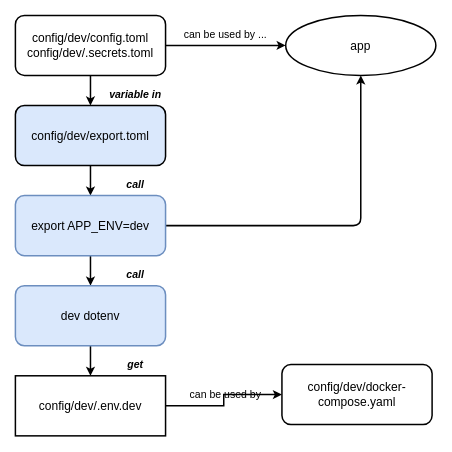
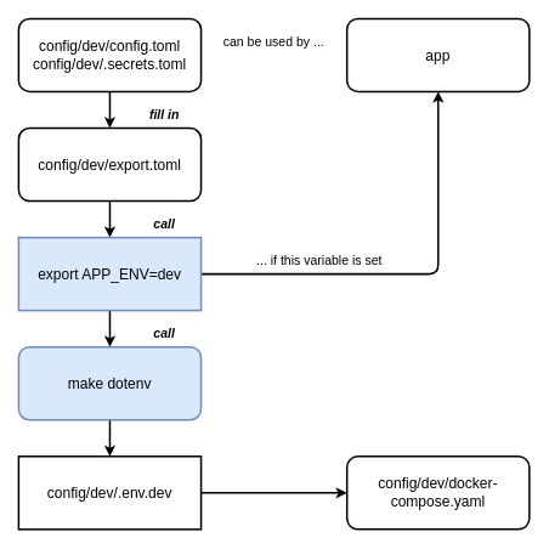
  <mxCell id="0" />
  <mxCell id="1" parent="0" />
  <mxCell id="2" style="edgeStyle=orthogonalEdgeStyle;rounded=0;orthogonalLoop=1;jettySize=auto;html=1;exitX=0.5;exitY=1;exitDx=0;exitDy=0;entryX=0.5;entryY=0;entryDx=0;entryDy=0;strokeWidth=2;" edge="1" parent="1" source="3" target="6"><mxGeometry relative="1" as="geometry" /></mxCell>
- <mxCell id="3" value="&lt;div style=&quot;&quot;&gt;config/dev/export.toml&lt;/div&gt;" style="rounded=1;whiteSpace=wrap;html=1;fontSize=16;strokeWidth=2;fillColor=#dae8fc;" vertex="1" parent="1"><mxGeometry x="20" y="140" width="200" height="80" as="geometry" /></mxCell>
+ <mxCell id="3" value="&lt;div style=&quot;&quot;&gt;config/dev/export.toml&lt;/div&gt;" style="rounded=1;whiteSpace=wrap;html=1;fontSize=16;strokeWidth=2;" vertex="1" parent="1"><mxGeometry x="20" y="140" width="200" height="80" as="geometry" /></mxCell>
  <mxCell id="4" style="edgeStyle=orthogonalEdgeStyle;rounded=0;orthogonalLoop=1;jettySize=auto;html=1;exitX=0.5;exitY=1;exitDx=0;exitDy=0;entryX=0.5;entryY=0;entryDx=0;entryDy=0;strokeWidth=2;" edge="1" parent="1" source="6" target="8"><mxGeometry relative="1" as="geometry" /></mxCell>
  <mxCell id="5" style="edgeStyle=orthogonalEdgeStyle;rounded=1;orthogonalLoop=1;jettySize=auto;html=1;exitX=1;exitY=0.5;exitDx=0;exitDy=0;entryX=0.5;entryY=1;entryDx=0;entryDy=0;curved=0;strokeWidth=2;" edge="1" parent="1" source="6" target="16"><mxGeometry relative="1" as="geometry" /></mxCell>
- <mxCell id="6" value="export APP_ENV=dev" style="rounded=1;whiteSpace=wrap;html=1;fontSize=16;strokeWidth=2;fillColor=#dae8fc;strokeColor=#6c8ebf;" vertex="1" parent="1"><mxGeometry x="20" y="260" width="200" height="80" as="geometry" /></mxCell>
+ <mxCell id="6" value="export APP_ENV=dev" style="whiteSpace=wrap;html=1;fontSize=16;strokeWidth=2;fillColor=#dae8fc;strokeColor=#6c8ebf;rounded=0;" vertex="1" parent="1"><mxGeometry x="20" y="260" width="200" height="80" as="geometry" /></mxCell>
  <mxCell id="7" style="edgeStyle=orthogonalEdgeStyle;rounded=0;orthogonalLoop=1;jettySize=auto;html=1;exitX=0.5;exitY=1;exitDx=0;exitDy=0;entryX=0.5;entryY=0;entryDx=0;entryDy=0;strokeWidth=2;" edge="1" parent="1" source="8" target="10"><mxGeometry relative="1" as="geometry" /></mxCell>
- <mxCell id="8" value="dev dotenv" style="rounded=1;whiteSpace=wrap;html=1;fontSize=16;strokeWidth=2;fillColor=#dae8fc;strokeColor=#6c8ebf;" vertex="1" parent="1"><mxGeometry x="20" y="380" width="200" height="80" as="geometry" /></mxCell>
+ <mxCell id="8" value="make dotenv" style="rounded=1;whiteSpace=wrap;html=1;fontSize=16;strokeWidth=2;fillColor=#dae8fc;strokeColor=#6c8ebf;" vertex="1" parent="1"><mxGeometry x="20" y="380" width="200" height="80" as="geometry" /></mxCell>
  <mxCell id="9" style="edgeStyle=orthogonalEdgeStyle;rounded=0;orthogonalLoop=1;jettySize=auto;html=1;exitX=1;exitY=0.5;exitDx=0;exitDy=0;entryX=0;entryY=0.5;entryDx=0;entryDy=0;strokeWidth=2;" edge="1" parent="1" source="10" target="14"><mxGeometry relative="1" as="geometry" /></mxCell>
  <mxCell id="10" value="config/dev/.env.dev" style="whiteSpace=wrap;html=1;fontSize=16;strokeWidth=2;rounded=0;" vertex="1" parent="1"><mxGeometry x="20" y="500" width="200" height="80" as="geometry" /></mxCell>
  <mxCell id="11" style="edgeStyle=orthogonalEdgeStyle;rounded=0;orthogonalLoop=1;jettySize=auto;html=1;exitX=0.5;exitY=1;exitDx=0;exitDy=0;entryX=0.5;entryY=0;entryDx=0;entryDy=0;strokeWidth=2;" edge="1" parent="1" source="13" target="3"><mxGeometry relative="1" as="geometry" /></mxCell>
- <mxCell id="12" style="edgeStyle=orthogonalEdgeStyle;rounded=0;orthogonalLoop=1;jettySize=auto;html=1;exitX=1;exitY=0.5;exitDx=0;exitDy=0;entryX=0;entryY=0.5;entryDx=0;entryDy=0;strokeWidth=2;" edge="1" parent="1" source="13" target="16"><mxGeometry relative="1" as="geometry" /></mxCell>
  <mxCell id="13" value="config/dev/config.toml&lt;div style=&quot;&quot;&gt;config/dev/.secrets.toml&lt;br&gt;&lt;/div&gt;" style="rounded=1;whiteSpace=wrap;html=1;fontSize=16;strokeWidth=2;" vertex="1" parent="1"><mxGeometry x="20" y="20" width="200" height="80" as="geometry" /></mxCell>
- <mxCell id="14" value="&lt;div&gt;config/dev/docker-compose.yaml&lt;/div&gt;" style="rounded=1;whiteSpace=wrap;html=1;fontSize=16;strokeWidth=2;" vertex="1" parent="1"><mxGeometry x="375" y="485" width="200" height="80" as="geometry" /></mxCell>
- <mxCell id="15" value="can be used by" style="text;html=1;align=center;verticalAlign=middle;whiteSpace=wrap;rounded=0;fontSize=14;" vertex="1" parent="1"><mxGeometry x="240" y="510" width="120" height="30" as="geometry" /></mxCell>
- <mxCell id="16" value="&lt;div&gt;app&lt;/div&gt;" style="ellipse;whiteSpace=wrap;html=1;fontSize=16;strokeWidth=2;" vertex="1" parent="1"><mxGeometry x="380" y="20" width="200" height="80" as="geometry" /></mxCell>
+ <mxCell id="14" value="&lt;div&gt;config/dev/docker-compose.yaml&lt;/div&gt;" style="rounded=1;whiteSpace=wrap;html=1;fontSize=16;strokeWidth=2;" vertex="1" parent="1"><mxGeometry x="380" y="500" width="200" height="80" as="geometry" /></mxCell>
+ <mxCell id="16" value="&lt;div&gt;app&lt;/div&gt;" style="rounded=1;whiteSpace=wrap;html=1;fontSize=16;strokeWidth=2;" vertex="1" parent="1"><mxGeometry x="380" y="20" width="200" height="80" as="geometry" /></mxCell>
  <mxCell id="17" value="can be used by ..." style="text;html=1;align=center;verticalAlign=middle;whiteSpace=wrap;rounded=0;fontSize=14;" vertex="1" parent="1"><mxGeometry x="240" y="30" width="120" height="30" as="geometry" /></mxCell>
- <mxCell id="18" value="&lt;b&gt;&lt;i&gt;variable in&lt;/i&gt;&lt;/b&gt;" style="text;html=1;align=center;verticalAlign=middle;whiteSpace=wrap;rounded=0;fontSize=14;" vertex="1" parent="1"><mxGeometry x="120" y="110" width="120" height="30" as="geometry" /></mxCell>
+ <mxCell id="18" value="&lt;b&gt;&lt;i&gt;fill in&lt;/i&gt;&lt;/b&gt;" style="text;html=1;align=center;verticalAlign=middle;whiteSpace=wrap;rounded=0;fontSize=14;" vertex="1" parent="1"><mxGeometry x="120" y="110" width="120" height="30" as="geometry" /></mxCell>
  <mxCell id="19" value="&lt;b&gt;&lt;i&gt;call&lt;/i&gt;&lt;/b&gt;" style="text;html=1;align=center;verticalAlign=middle;whiteSpace=wrap;rounded=0;fontSize=14;" vertex="1" parent="1"><mxGeometry x="120" y="230" width="120" height="30" as="geometry" /></mxCell>
  <mxCell id="20" value="&lt;b&gt;&lt;i&gt;call&lt;/i&gt;&lt;/b&gt;" style="text;html=1;align=center;verticalAlign=middle;whiteSpace=wrap;rounded=0;fontSize=14;" vertex="1" parent="1"><mxGeometry x="120" y="350" width="120" height="30" as="geometry" /></mxCell>
- <mxCell id="21" value="&lt;b&gt;&lt;i&gt;get&lt;/i&gt;&lt;/b&gt;" style="text;html=1;align=center;verticalAlign=middle;whiteSpace=wrap;rounded=0;fontSize=14;" vertex="1" parent="1"><mxGeometry x="120" y="470" width="120" height="30" as="geometry" /></mxCell>
+ <mxCell id="22" value="... if this variable is set" style="text;html=1;align=center;verticalAlign=middle;whiteSpace=wrap;rounded=0;fontSize=14;" vertex="1" parent="1"><mxGeometry x="280" y="270" width="140" height="30" as="geometry" /></mxCell>
